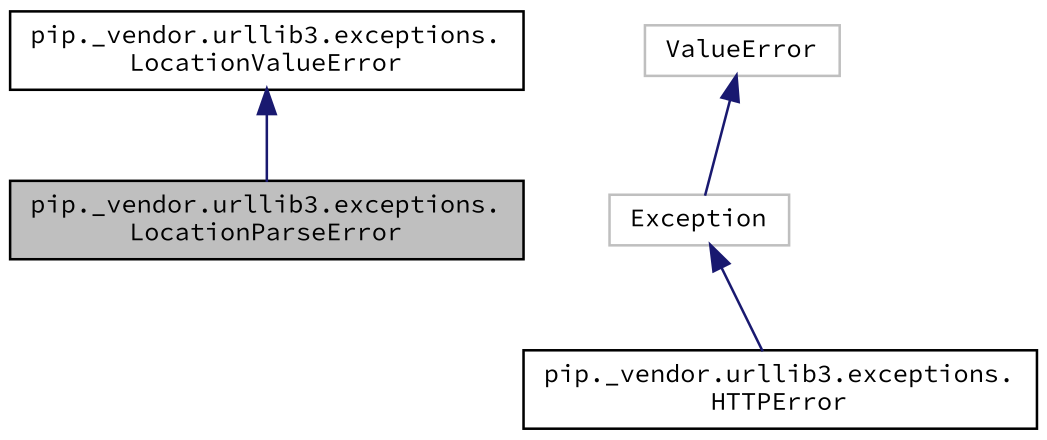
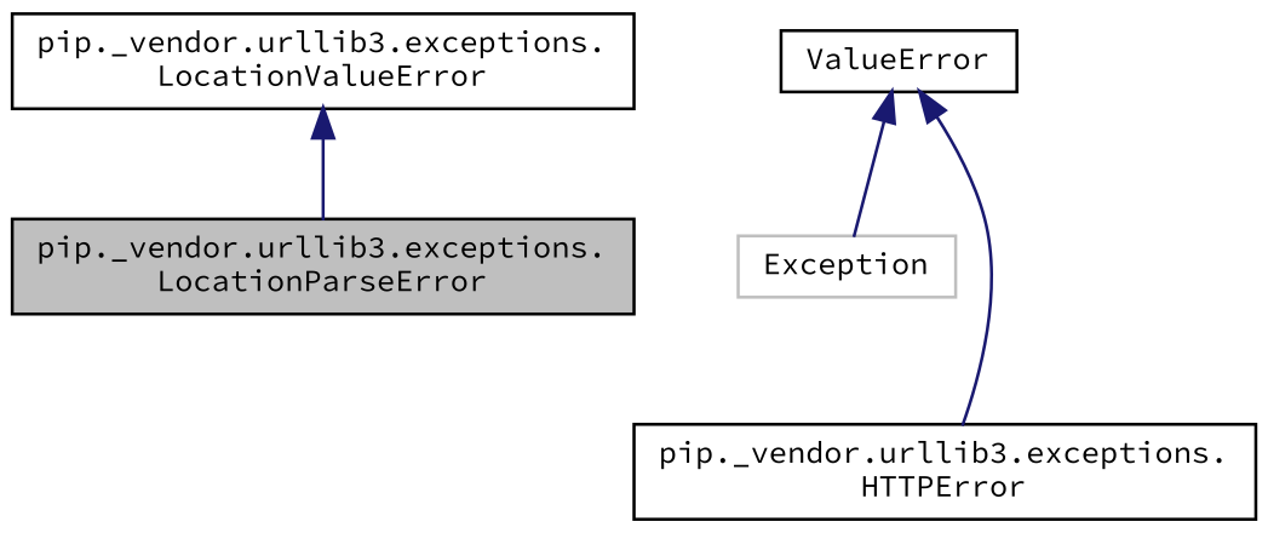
  digraph {
    fontname="Source Code Pro"
    node [color=black fillcolor=white fontname="Source Code Pro" fontsize=10 shape=record style=filled]
    edge [color=midnightblue dir=back fontname="Source Code Pro" fontsize=10 labelfontname=Helvetica labelfontsize=10 style=solid]
    n1 [fillcolor=grey75 fontcolor=black height=0.2 label="pip._vendor.urllib3.exceptions.\lLocationParseError" width=0.4]
    n2 [height=0.2 label="pip._vendor.urllib3.exceptions.\lLocationValueError" width=0.4]
-   n3 [color=grey75 height=0.2 label=ValueError width=0.4]
+   n3 [height=0.2 label=ValueError width=0.4]
    n4 [color=grey75 height=0.2 label=Exception width=0.4]
    n5 [height=0.2 label="pip._vendor.urllib3.exceptions.\lHTTPError" width=0.4]
    n2 -> n1
    n3 -> n4
-   n4 -> n5
+   n3 -> n5
  }
